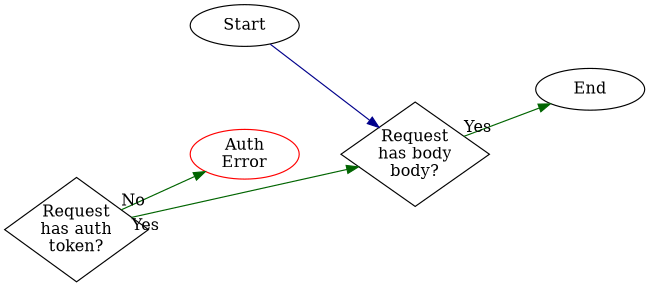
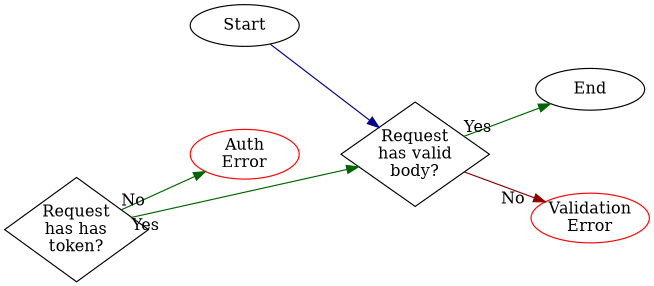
  digraph {
    nodesep=1
    rankdir=LR
    splines=line
    node [margin=0 shape=oval]
    edge [color=darkgreen]
    Start [width=1.3]
    End [width=1.3]
    n3 [color=red label="Auth\nError" width=1.3]
-   n5 [label="Request\nhas body\nbody?" shape=diamond width=1.3]
-   n6 [label="Request\nhas auth\ntoken?" shape=diamond width=1.3]
+   n4 [color=red label="Validation\nError" width=1.3]
+   n5 [label="Request\nhas valid\nbody?" shape=diamond width=1.3]
+   n6 [label="Request\nhas has\ntoken?" shape=diamond width=1.3]
    subgraph sub_1 {
      Start
      End
      n3
+     n4
    }
    subgraph sub_2 {
      n3
      n5
    }
    Start -> n5 [color=darkblue]
    n3 -> n5 [color=darkblue style=invis]
    n5 -> End [taillabel="\nYes      "]
+   n5 -> n4 [color=darkred taillabel="\n       No"]
    n6 -> n3 [taillabel="\nNo     "]
    n6 -> n5 [taillabel=Yes]
  }
